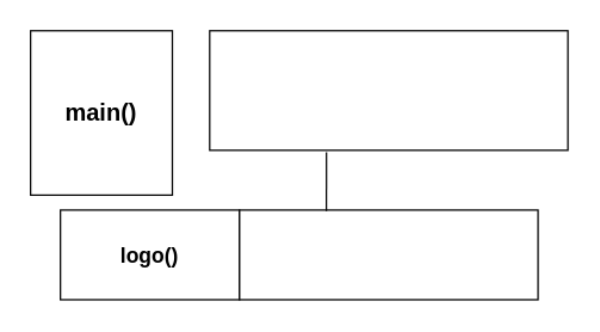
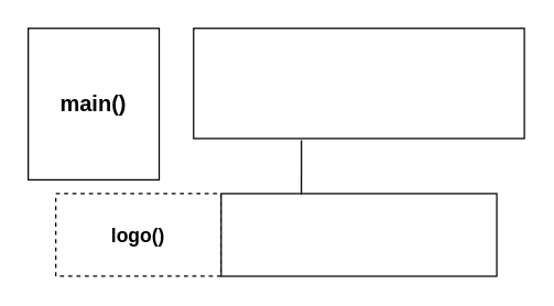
  <mxCell id="0" />
  <mxCell id="1" parent="0" />
  <mxCell id="2" value="&lt;font style=&quot;font-size: 16px;&quot;&gt;&lt;b&gt;main()&lt;/b&gt;&lt;/font&gt;" style="rounded=0;whiteSpace=wrap;html=1;align=center;" parent="1" vertex="1"><mxGeometry x="20" y="20" width="95" height="110" as="geometry" /></mxCell>
  <mxCell id="3" value="" style="rounded=0;whiteSpace=wrap;html=1;align=center;" parent="1" vertex="1"><mxGeometry x="140" y="20" width="240" height="80" as="geometry" /></mxCell>
- <mxCell id="4" value="&lt;b&gt;&lt;font style=&quot;font-size: 14px;&quot;&gt;logo()&lt;/font&gt;&lt;/b&gt;" style="rounded=0;whiteSpace=wrap;html=1;fontSize=16;" parent="1" vertex="1"><mxGeometry x="40" y="140" width="120" height="60" as="geometry" /></mxCell>
+ <mxCell id="4" value="&lt;b&gt;&lt;font style=&quot;font-size: 14px;&quot;&gt;logo()&lt;/font&gt;&lt;/b&gt;" style="rounded=0;whiteSpace=wrap;html=1;fontSize=16;dashed=1;" parent="1" vertex="1"><mxGeometry x="40" y="140" width="120" height="60" as="geometry" /></mxCell>
  <mxCell id="5" value="" style="rounded=0;whiteSpace=wrap;html=1;fontSize=16;" parent="1" vertex="1"><mxGeometry x="160" y="140" width="200" height="60" as="geometry" /></mxCell>
  <mxCell id="6" value="" style="endArrow=none;html=1;rounded=0;entryX=0.326;entryY=1.016;entryDx=0;entryDy=0;entryPerimeter=0;exitX=0.291;exitY=0.012;exitDx=0;exitDy=0;exitPerimeter=0;" edge="1" parent="1" source="5" target="3"><mxGeometry width="50" height="50" relative="1" as="geometry"><mxPoint x="200" y="200" as="sourcePoint" /><mxPoint x="250" y="150" as="targetPoint" /></mxGeometry></mxCell>
